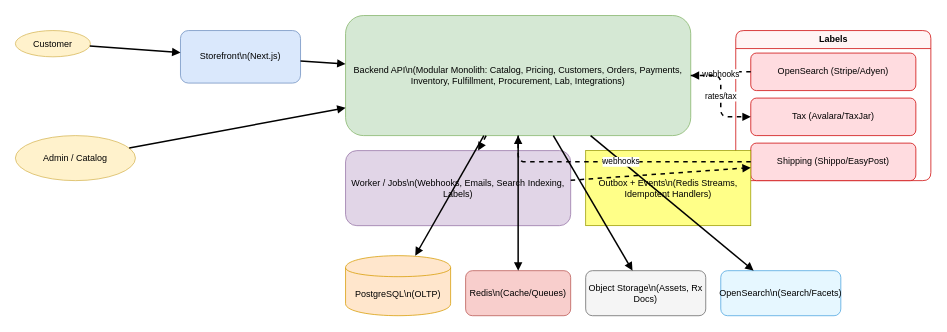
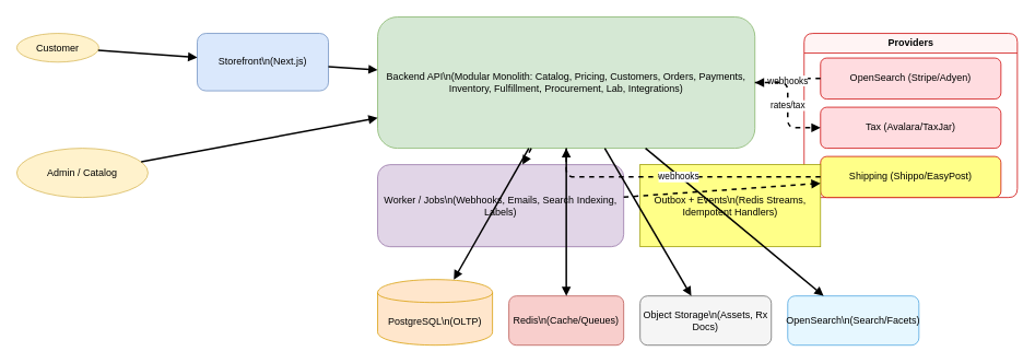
  <mxCell id="0" />
  <mxCell id="1" parent="0" />
  <mxCell id="2" value="Customer" style="ellipse;whiteSpace=wrap;html=1;fillColor=#fff2cc;strokeColor=#d6b656;" vertex="1" parent="1"><mxGeometry x="20" y="40" width="100" height="35" as="geometry" /></mxCell>
  <mxCell id="3" value="Admin / Catalog" style="ellipse;whiteSpace=wrap;html=1;fillColor=#fff2cc;strokeColor=#d6b656;" vertex="1" parent="1"><mxGeometry x="20" y="180" width="160" height="60" as="geometry" /></mxCell>
  <mxCell id="4" value="Storefront\n(Next.js)" style="rounded=1;whiteSpace=wrap;html=1;fillColor=#dae8fc;strokeColor=#6c8ebf;" vertex="1" parent="1"><mxGeometry x="240" y="40" width="160" height="70" as="geometry" /></mxCell>
  <mxCell id="5" value="Backend API\n(Modular Monolith: Catalog, Pricing, Customers, Orders, Payments, Inventory, Fulfillment, Procurement, Lab, Integrations)" style="rounded=1;whiteSpace=wrap;html=1;fillColor=#d5e8d4;strokeColor=#82b366;" vertex="1" parent="1"><mxGeometry x="460" y="20" width="460" height="160" as="geometry" /></mxCell>
  <mxCell id="6" value="Worker / Jobs\n(Webhooks, Emails, Search Indexing, Labels)" style="rounded=1;whiteSpace=wrap;html=1;fillColor=#e1d5e7;strokeColor=#9673a6;" vertex="1" parent="1"><mxGeometry x="460" y="200" width="300" height="100" as="geometry" /></mxCell>
  <mxCell id="7" value="PostgreSQL\n(OLTP)" style="shape=cylinder;whiteSpace=wrap;html=1;boundedLbl=1;fillColor=#ffe6cc;strokeColor=#d79b00;" vertex="1" parent="1"><mxGeometry x="460" y="340" width="140" height="80" as="geometry" /></mxCell>
  <mxCell id="8" value="Redis\n(Cache/Queues)" style="rounded=1;whiteSpace=wrap;html=1;fillColor=#f8cecc;strokeColor=#b85450;" vertex="1" parent="1"><mxGeometry x="620" y="360" width="140" height="60" as="geometry" /></mxCell>
  <mxCell id="9" value="Object Storage\n(Assets, Rx Docs)" style="rounded=1;whiteSpace=wrap;html=1;fillColor=#f5f5f5;strokeColor=#666666;" vertex="1" parent="1"><mxGeometry x="780" y="360" width="160" height="60" as="geometry" /></mxCell>
  <mxCell id="10" value="OpenSearch\n(Search/Facets)" style="rounded=1;whiteSpace=wrap;html=1;fillColor=#e6f7ff;strokeColor=#4aa3df;" vertex="1" parent="1"><mxGeometry x="960" y="360" width="160" height="60" as="geometry" /></mxCell>
- <mxCell id="11" value="Labels" style="swimlane;childLayout=stackLayout;horizontal=1;startSize=24;rounded=1;html=1;fillColor=#fff4f4;strokeColor=#cc0000;" vertex="1" parent="1"><mxGeometry x="980" y="40" width="260" height="200" as="geometry" /></mxCell>
+ <mxCell id="11" value="Providers" style="swimlane;childLayout=stackLayout;horizontal=1;startSize=24;rounded=1;html=1;fillColor=#fff4f4;strokeColor=#cc0000;" vertex="1" parent="1"><mxGeometry x="980" y="40" width="260" height="200" as="geometry" /></mxCell>
  <mxCell id="12" value="OpenSearch (Stripe/Adyen)" style="rounded=1;whiteSpace=wrap;html=1;fillColor=#ffdce0;strokeColor=#cc0000;" vertex="1" parent="11"><mxGeometry x="20" y="30" width="220" height="50" as="geometry" /></mxCell>
  <mxCell id="13" value="Tax (Avalara/TaxJar)" style="rounded=1;whiteSpace=wrap;html=1;fillColor=#ffdce0;strokeColor=#cc0000;" vertex="1" parent="11"><mxGeometry x="20" y="90" width="220" height="50" as="geometry" /></mxCell>
- <mxCell id="14" value="Shipping (Shippo/EasyPost)" style="rounded=1;whiteSpace=wrap;html=1;fillColor=#ffdce0;strokeColor=#cc0000;" vertex="1" parent="11"><mxGeometry x="20" y="150" width="220" height="50" as="geometry" /></mxCell>
+ <mxCell id="14" value="Shipping (Shippo/EasyPost)" style="rounded=1;whiteSpace=wrap;html=1;fillColor=#ffff88;strokeColor=#cc0000;" vertex="1" parent="11"><mxGeometry x="20" y="150" width="220" height="50" as="geometry" /></mxCell>
  <mxCell id="15" value="Outbox + Events\n(Redis Streams, Idempotent Handlers)" style="note;whiteSpace=wrap;html=1;fillColor=#ffff88;strokeColor=#9a9a00;" vertex="1" parent="1"><mxGeometry x="780" y="200" width="220" height="100" as="geometry" /></mxCell>
  <mxCell id="16" style="endArrow=block;html=1;strokeWidth=2;" edge="1" parent="1" source="2" target="4"><mxGeometry relative="1" as="geometry" /></mxCell>
  <mxCell id="17" style="endArrow=block;html=1;strokeWidth=2;" edge="1" parent="1" source="4" target="5"><mxGeometry relative="1" as="geometry" /></mxCell>
  <mxCell id="18" style="endArrow=block;html=1;strokeWidth=2;" edge="1" parent="1" source="3" target="5"><mxGeometry relative="1" as="geometry" /></mxCell>
  <mxCell id="19" style="endArrow=block;html=1;strokeWidth=2;" edge="1" parent="1" source="5" target="7"><mxGeometry relative="1" as="geometry" /></mxCell>
  <mxCell id="20" style="endArrow=block;html=1;strokeWidth=2;" edge="1" parent="1" source="5" target="8"><mxGeometry relative="1" as="geometry" /></mxCell>
  <mxCell id="21" style="endArrow=block;html=1;strokeWidth=2;" edge="1" parent="1" source="5" target="9"><mxGeometry relative="1" as="geometry" /></mxCell>
  <mxCell id="22" style="endArrow=block;html=1;strokeWidth=2;" edge="1" parent="1" source="5" target="10"><mxGeometry relative="1" as="geometry" /></mxCell>
  <mxCell id="23" style="endArrow=block;html=1;dashed=1;strokeWidth=2;" edge="1" parent="1" source="5" target="6"><mxGeometry relative="1" as="geometry" /></mxCell>
  <mxCell id="24" style="endArrow=block;html=1;dashed=1;strokeWidth=2;" edge="1" parent="1" source="6" target="14"><mxGeometry relative="1" as="geometry" /></mxCell>
  <mxCell id="25" value="webhooks" style="endArrow=block;html=1;strokeWidth=2;dashed=1;edgeStyle=orthogonalEdgeStyle;" edge="1" parent="1" source="12" target="5"><mxGeometry relative="1" as="geometry" /></mxCell>
  <mxCell id="26" value="webhooks" style="endArrow=block;html=1;strokeWidth=2;dashed=1;edgeStyle=orthogonalEdgeStyle;" edge="1" parent="1" source="14" target="5"><mxGeometry relative="1" as="geometry" /></mxCell>
  <mxCell id="27" value="rates/tax" style="endArrow=block;html=1;strokeWidth=2;dashed=1;edgeStyle=orthogonalEdgeStyle;" edge="1" parent="1" source="5" target="13"><mxGeometry relative="1" as="geometry" /></mxCell>
